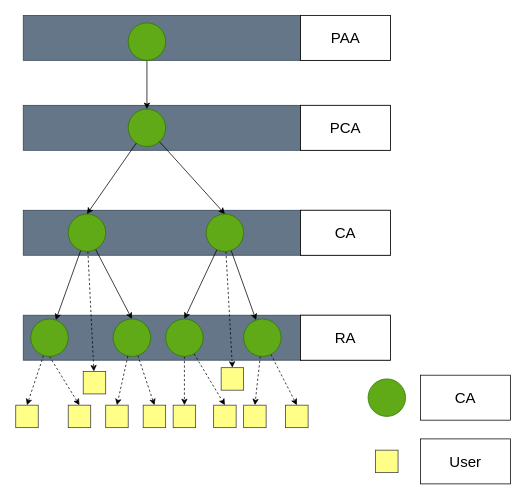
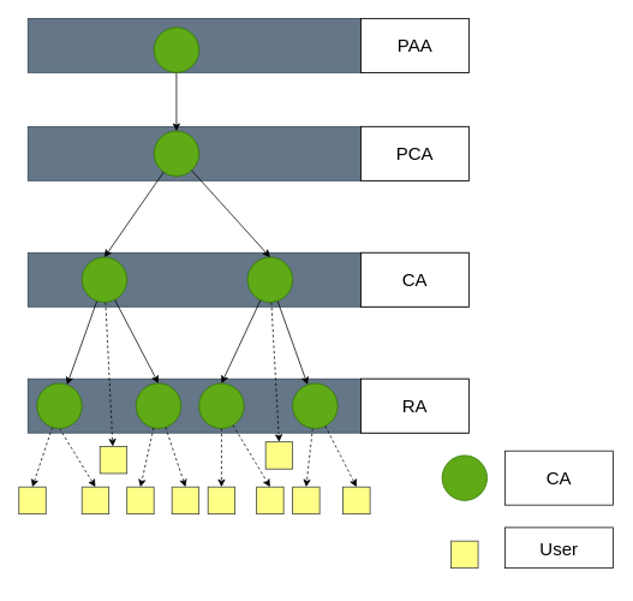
  <mxCell id="0" />
  <mxCell id="1" parent="0" />
  <mxCell id="2" value="" style="rounded=0;whiteSpace=wrap;html=1;fillColor=#647687;fontColor=#ffffff;strokeColor=#314354;" vertex="1" parent="1"><mxGeometry x="30" y="420" width="370" height="60" as="geometry" /></mxCell>
  <mxCell id="3" value="" style="rounded=0;whiteSpace=wrap;html=1;fillColor=#647687;fontColor=#ffffff;strokeColor=#314354;" vertex="1" parent="1"><mxGeometry x="30" y="140" width="370" height="60" as="geometry" /></mxCell>
  <mxCell id="4" value="" style="rounded=0;whiteSpace=wrap;html=1;fillColor=#647687;fontColor=#ffffff;strokeColor=#314354;" vertex="1" parent="1"><mxGeometry x="30" y="20" width="370" height="60" as="geometry" /></mxCell>
  <mxCell id="5" value="PAA" style="rounded=0;whiteSpace=wrap;html=1;fontSize=20;" vertex="1" parent="1"><mxGeometry x="400" y="20" width="120" height="60" as="geometry" /></mxCell>
  <mxCell id="6" style="edgeStyle=none;html=1;fontSize=20;entryX=0.5;entryY=0;entryDx=0;entryDy=0;" edge="1" parent="1" source="7" target="8"><mxGeometry relative="1" as="geometry"><mxPoint x="195" y="90" as="targetPoint" /></mxGeometry></mxCell>
  <mxCell id="7" value="" style="ellipse;whiteSpace=wrap;html=1;aspect=fixed;fontSize=20;fillColor=#60a917;fontColor=#ffffff;strokeColor=#2D7600;" vertex="1" parent="1"><mxGeometry x="170" y="30" width="50" height="50" as="geometry" /></mxCell>
  <mxCell id="8" value="" style="ellipse;whiteSpace=wrap;html=1;aspect=fixed;fontSize=20;fillColor=#60a917;fontColor=#ffffff;strokeColor=#2D7600;" vertex="1" parent="1"><mxGeometry x="170" y="145" width="50" height="50" as="geometry" /></mxCell>
  <mxCell id="9" value="PCA" style="rounded=0;whiteSpace=wrap;html=1;fontSize=20;" vertex="1" parent="1"><mxGeometry x="400" y="140" width="120" height="60" as="geometry" /></mxCell>
  <mxCell id="10" value="" style="rounded=0;whiteSpace=wrap;html=1;fillColor=#647687;fontColor=#ffffff;strokeColor=#314354;" vertex="1" parent="1"><mxGeometry x="30" y="280" width="370" height="60" as="geometry" /></mxCell>
  <mxCell id="11" style="edgeStyle=none;html=1;fontSize=20;" edge="1" parent="1" source="14" target="22"><mxGeometry relative="1" as="geometry" /></mxCell>
  <mxCell id="12" style="edgeStyle=none;html=1;entryX=0.5;entryY=0;entryDx=0;entryDy=0;fontSize=20;" edge="1" parent="1" source="14" target="29"><mxGeometry relative="1" as="geometry" /></mxCell>
  <mxCell id="13" style="edgeStyle=none;html=1;dashed=1;fontSize=20;" edge="1" parent="1" source="14" target="43"><mxGeometry relative="1" as="geometry" /></mxCell>
  <mxCell id="14" value="" style="ellipse;whiteSpace=wrap;html=1;aspect=fixed;fontSize=20;fillColor=#60a917;fontColor=#ffffff;strokeColor=#2D7600;" vertex="1" parent="1"><mxGeometry x="90" y="285" width="50" height="50" as="geometry" /></mxCell>
  <mxCell id="15" value="CA" style="rounded=0;whiteSpace=wrap;html=1;fontSize=20;" vertex="1" parent="1"><mxGeometry x="400" y="280" width="120" height="60" as="geometry" /></mxCell>
  <mxCell id="16" style="edgeStyle=none;html=1;entryX=0.5;entryY=0;entryDx=0;entryDy=0;fontSize=20;" edge="1" parent="1" source="19" target="32"><mxGeometry relative="1" as="geometry" /></mxCell>
  <mxCell id="17" style="edgeStyle=none;html=1;fontSize=20;" edge="1" parent="1" source="19" target="26"><mxGeometry relative="1" as="geometry" /></mxCell>
  <mxCell id="18" style="edgeStyle=none;html=1;entryX=0.5;entryY=0;entryDx=0;entryDy=0;dashed=1;fontSize=20;" edge="1" parent="1" source="19" target="44"><mxGeometry relative="1" as="geometry" /></mxCell>
  <mxCell id="19" value="" style="ellipse;whiteSpace=wrap;html=1;aspect=fixed;fontSize=20;fillColor=#60a917;fontColor=#ffffff;strokeColor=#2D7600;" vertex="1" parent="1"><mxGeometry x="274" y="285" width="50" height="50" as="geometry" /></mxCell>
  <mxCell id="20" style="edgeStyle=none;html=1;fontSize=20;entryX=0.5;entryY=0;entryDx=0;entryDy=0;dashed=1;" edge="1" parent="1" source="22" target="35"><mxGeometry relative="1" as="geometry"><mxPoint x="60" y="510" as="targetPoint" /></mxGeometry></mxCell>
  <mxCell id="21" style="edgeStyle=none;html=1;exitX=0.5;exitY=1;exitDx=0;exitDy=0;entryX=0.5;entryY=0;entryDx=0;entryDy=0;dashed=1;fontSize=20;" edge="1" parent="1" source="22" target="36"><mxGeometry relative="1" as="geometry" /></mxCell>
  <mxCell id="22" value="" style="ellipse;whiteSpace=wrap;html=1;aspect=fixed;fontSize=20;fillColor=#60a917;fontColor=#ffffff;strokeColor=#2D7600;" vertex="1" parent="1"><mxGeometry x="40" y="425" width="50" height="50" as="geometry" /></mxCell>
  <mxCell id="23" value="RA" style="rounded=0;whiteSpace=wrap;html=1;fontSize=20;" vertex="1" parent="1"><mxGeometry x="400" y="420" width="120" height="60" as="geometry" /></mxCell>
  <mxCell id="24" style="edgeStyle=none;html=1;entryX=0.5;entryY=0;entryDx=0;entryDy=0;dashed=1;fontSize=20;" edge="1" parent="1" source="26" target="41"><mxGeometry relative="1" as="geometry" /></mxCell>
  <mxCell id="25" style="edgeStyle=none;html=1;entryX=0.5;entryY=0;entryDx=0;entryDy=0;dashed=1;fontSize=20;" edge="1" parent="1" source="26" target="42"><mxGeometry relative="1" as="geometry" /></mxCell>
  <mxCell id="26" value="" style="ellipse;whiteSpace=wrap;html=1;aspect=fixed;fontSize=20;fillColor=#60a917;fontColor=#ffffff;strokeColor=#2D7600;" vertex="1" parent="1"><mxGeometry x="324" y="425" width="50" height="50" as="geometry" /></mxCell>
  <mxCell id="27" style="edgeStyle=none;html=1;entryX=0.5;entryY=0;entryDx=0;entryDy=0;dashed=1;fontSize=20;" edge="1" parent="1" source="29" target="37"><mxGeometry relative="1" as="geometry" /></mxCell>
  <mxCell id="28" style="edgeStyle=none;html=1;entryX=0.5;entryY=0;entryDx=0;entryDy=0;dashed=1;fontSize=20;" edge="1" parent="1" source="29" target="38"><mxGeometry relative="1" as="geometry" /></mxCell>
  <mxCell id="29" value="" style="ellipse;whiteSpace=wrap;html=1;aspect=fixed;fontSize=20;fillColor=#60a917;fontColor=#ffffff;strokeColor=#2D7600;" vertex="1" parent="1"><mxGeometry x="150" y="425" width="50" height="50" as="geometry" /></mxCell>
  <mxCell id="30" style="edgeStyle=none;html=1;entryX=0.5;entryY=0;entryDx=0;entryDy=0;dashed=1;fontSize=20;" edge="1" parent="1" source="32" target="39"><mxGeometry relative="1" as="geometry" /></mxCell>
  <mxCell id="31" style="edgeStyle=none;html=1;entryX=0.5;entryY=0;entryDx=0;entryDy=0;dashed=1;fontSize=20;" edge="1" parent="1" source="32" target="40"><mxGeometry relative="1" as="geometry" /></mxCell>
  <mxCell id="32" value="" style="ellipse;whiteSpace=wrap;html=1;aspect=fixed;fontSize=20;fillColor=#60a917;fontColor=#ffffff;strokeColor=#2D7600;" vertex="1" parent="1"><mxGeometry x="220" y="425" width="50" height="50" as="geometry" /></mxCell>
  <mxCell id="33" style="edgeStyle=none;html=1;entryX=0.5;entryY=0;entryDx=0;entryDy=0;fontSize=20;" edge="1" parent="1" source="8" target="14"><mxGeometry relative="1" as="geometry" /></mxCell>
  <mxCell id="34" style="edgeStyle=none;html=1;entryX=0.5;entryY=0;entryDx=0;entryDy=0;fontSize=20;" edge="1" parent="1" source="8" target="19"><mxGeometry relative="1" as="geometry" /></mxCell>
  <mxCell id="35" value="" style="rounded=0;whiteSpace=wrap;html=1;fontSize=20;fillColor=#ffff88;strokeColor=#36393d;" vertex="1" parent="1"><mxGeometry x="20" y="540" width="30" height="30" as="geometry" /></mxCell>
  <mxCell id="36" value="" style="rounded=0;whiteSpace=wrap;html=1;fontSize=20;fillColor=#ffff88;strokeColor=#36393d;" vertex="1" parent="1"><mxGeometry x="90" y="540" width="30" height="30" as="geometry" /></mxCell>
  <mxCell id="37" value="" style="rounded=0;whiteSpace=wrap;html=1;fontSize=20;fillColor=#ffff88;strokeColor=#36393d;" vertex="1" parent="1"><mxGeometry x="140" y="540" width="30" height="30" as="geometry" /></mxCell>
  <mxCell id="38" value="" style="rounded=0;whiteSpace=wrap;html=1;fontSize=20;fillColor=#ffff88;strokeColor=#36393d;" vertex="1" parent="1"><mxGeometry x="190" y="540" width="30" height="30" as="geometry" /></mxCell>
  <mxCell id="39" value="" style="rounded=0;whiteSpace=wrap;html=1;fontSize=20;fillColor=#ffff88;strokeColor=#36393d;" vertex="1" parent="1"><mxGeometry x="230" y="540" width="30" height="30" as="geometry" /></mxCell>
  <mxCell id="40" value="" style="rounded=0;whiteSpace=wrap;html=1;fontSize=20;fillColor=#ffff88;strokeColor=#36393d;" vertex="1" parent="1"><mxGeometry x="284" y="540" width="30" height="30" as="geometry" /></mxCell>
  <mxCell id="41" value="" style="rounded=0;whiteSpace=wrap;html=1;fontSize=20;fillColor=#ffff88;strokeColor=#36393d;" vertex="1" parent="1"><mxGeometry x="324" y="540" width="30" height="30" as="geometry" /></mxCell>
  <mxCell id="42" value="" style="rounded=0;whiteSpace=wrap;html=1;fontSize=20;fillColor=#ffff88;strokeColor=#36393d;" vertex="1" parent="1"><mxGeometry x="380" y="540" width="30" height="30" as="geometry" /></mxCell>
  <mxCell id="43" value="" style="rounded=0;whiteSpace=wrap;html=1;fontSize=20;fillColor=#ffff88;strokeColor=#36393d;" vertex="1" parent="1"><mxGeometry x="110" y="495" width="30" height="30" as="geometry" /></mxCell>
  <mxCell id="44" value="" style="rounded=0;whiteSpace=wrap;html=1;fontSize=20;fillColor=#ffff88;strokeColor=#36393d;" vertex="1" parent="1"><mxGeometry x="294" y="490" width="30" height="30" as="geometry" /></mxCell>
  <mxCell id="45" value="" style="ellipse;whiteSpace=wrap;html=1;aspect=fixed;fontSize=20;fillColor=#60a917;fontColor=#ffffff;strokeColor=#2D7600;" vertex="1" parent="1"><mxGeometry x="490" y="505" width="50" height="50" as="geometry" /></mxCell>
  <mxCell id="46" value="CA" style="rounded=0;whiteSpace=wrap;html=1;fontSize=20;" vertex="1" parent="1"><mxGeometry x="560" y="500" width="120" height="60" as="geometry" /></mxCell>
  <mxCell id="47" value="" style="rounded=0;whiteSpace=wrap;html=1;fontSize=20;fillColor=#ffff88;strokeColor=#36393d;" vertex="1" parent="1"><mxGeometry x="500" y="600" width="30" height="30" as="geometry" /></mxCell>
- <mxCell id="48" value="User" style="rounded=0;whiteSpace=wrap;html=1;fontSize=20;" vertex="1" parent="1"><mxGeometry x="560" y="585" width="120" height="60" as="geometry" /></mxCell>
+ <mxCell id="48" value="User" style="rounded=0;whiteSpace=wrap;html=1;fontSize=20;" vertex="1" parent="1"><mxGeometry x="560" y="585" width="120" height="45" as="geometry" /></mxCell>
  <mxCell id="49" value="PCA" style="rounded=0;whiteSpace=wrap;html=1;fontSize=20;" vertex="1" parent="1"><mxGeometry x="400" y="140" width="120" height="60" as="geometry" /></mxCell>
  <mxCell id="50" value="PAA" style="rounded=0;whiteSpace=wrap;html=1;fontSize=20;" vertex="1" parent="1"><mxGeometry x="400" y="20" width="120" height="60" as="geometry" /></mxCell>
  <mxCell id="51" value="CA" style="rounded=0;whiteSpace=wrap;html=1;fontSize=20;" vertex="1" parent="1"><mxGeometry x="400" y="280" width="120" height="60" as="geometry" /></mxCell>
  <mxCell id="52" value="RA" style="rounded=0;whiteSpace=wrap;html=1;fontSize=20;" vertex="1" parent="1"><mxGeometry x="400" y="420" width="120" height="60" as="geometry" /></mxCell>
